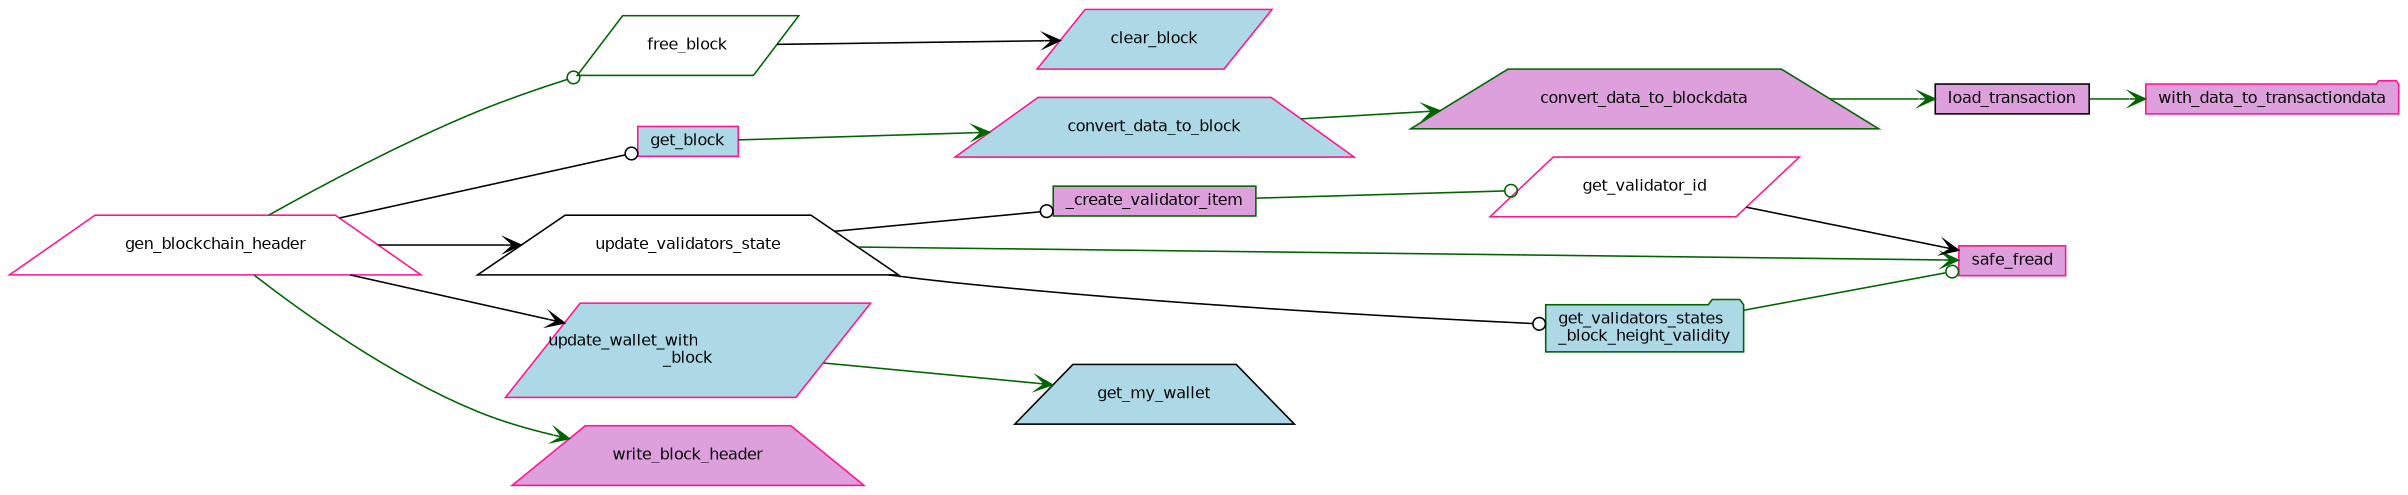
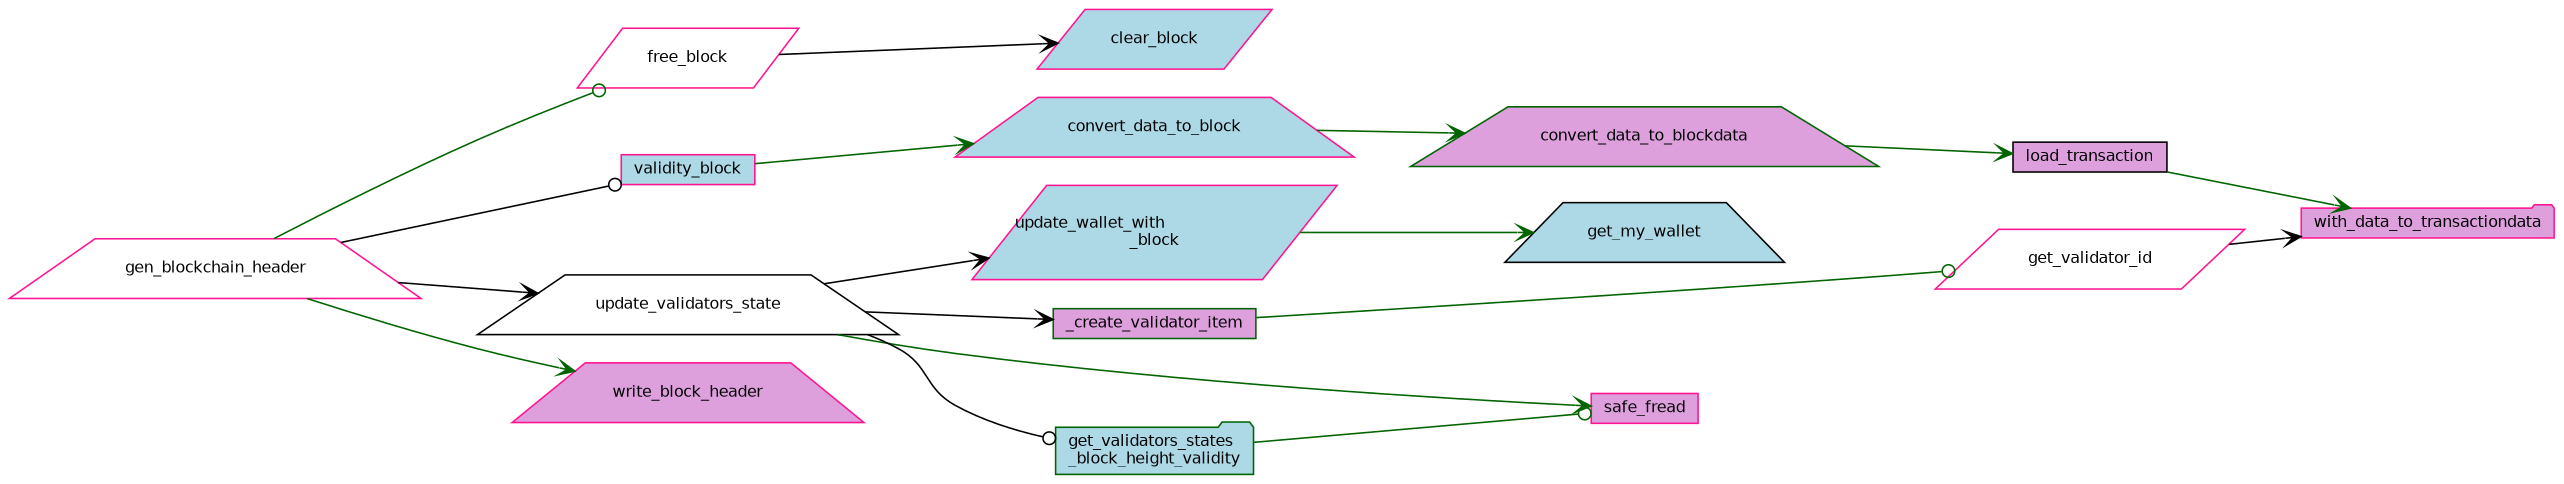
  digraph {
    rankdir=LR
    node [color=deeppink fillcolor=lightblue fontname=Helvetica fontsize=10 shape=trapezium style=filled]
    edge [arrowhead=vee color=darkgreen fontname=Helvetica fontsize=10 labelfontname=Helvetica labelfontsize=10 style=solid]
    n1 [fillcolor=white fontcolor=black height=0.2 label=gen_blockchain_header width=0.4]
-   n2 [color=darkgreen fillcolor=white height=0.2 label=free_block shape=parallelogram width=0.4]
-   n3 [height=0.2 label=get_block shape=box width=0.4]
+   n2 [fillcolor=white height=0.2 label=free_block shape=parallelogram width=0.4]
+   n3 [height=0.2 label=validity_block shape=box width=0.4]
    n4 [color=black fillcolor=white height=0.2 label=update_validators_state width=0.4]
    n5 [height=0.2 label="update_wallet_with\l_block" shape=parallelogram width=0.4]
    n6 [fillcolor=plum height=0.2 label=write_block_header width=0.4]
    n7 [height=0.2 label=clear_block shape=parallelogram width=0.4]
    n8 [height=0.2 label=convert_data_to_block width=0.4]
    n9 [color=darkgreen fillcolor=plum height=0.2 label=_create_validator_item shape=box width=0.4]
    n10 [fillcolor=plum height=0.2 label=safe_fread shape=box width=0.4]
    n11 [color=darkgreen height=0.2 label="get_validators_states\l_block_height_validity" shape=folder width=0.4]
    n12 [color=black height=0.2 label=get_my_wallet width=0.4]
    n13 [color=darkgreen fillcolor=plum height=0.2 label=convert_data_to_blockdata width=0.4]
    n14 [color=black fillcolor=plum height=0.2 label=load_transaction shape=box width=0.4]
    n15 [fillcolor=plum height=0.2 label=with_data_to_transactiondata shape=folder width=0.4]
    n16 [fillcolor=white height=0.2 label=get_validator_id shape=parallelogram width=0.4]
    n1 -> n2 [arrowhead=odot]
    n1 -> n3 [arrowhead=odot color=black]
    n1 -> n4 [color=black]
-   n1 -> n5 [color=black]
+   n4 -> n5 [color=black]
    n1 -> n6
    n2 -> n7 [color=black]
    n3 -> n8
-   n4 -> n9 [arrowhead=odot color=black]
+   n4 -> n9 [color=black]
    n4 -> n10
    n4 -> n11 [arrowhead=odot color=black]
    n5 -> n12
    n8 -> n13
    n9 -> n16 [arrowhead=odot]
    n11 -> n10 [arrowhead=odot]
    n13 -> n14
    n14 -> n15
-   n16 -> n10 [color=black]
+   n16 -> n15 [color=black]
  }
